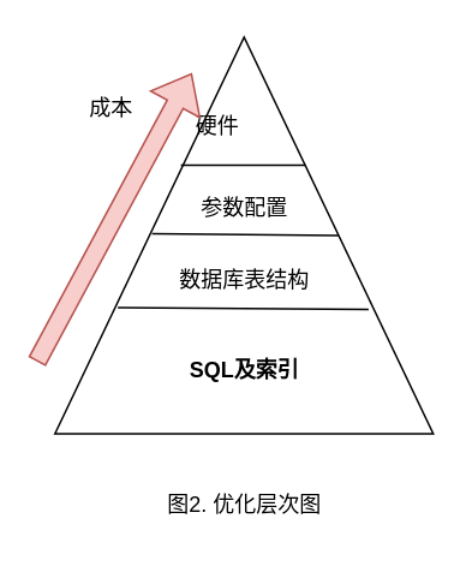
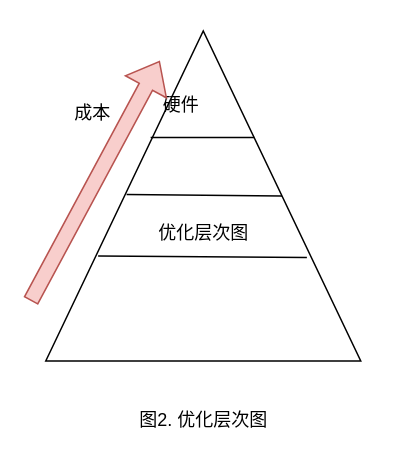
  <mxCell id="0" />
  <mxCell id="1" parent="0" />
  <mxCell id="2" value="" style="triangle;whiteSpace=wrap;html=1;direction=north;" vertex="1" parent="1"><mxGeometry x="30" y="20" width="210" height="220" as="geometry" /></mxCell>
  <mxCell id="3" value="" style="endArrow=none;html=1;rounded=0;entryX=0.677;entryY=0.662;entryDx=0;entryDy=0;entryPerimeter=0;exitX=0.677;exitY=0.333;exitDx=0;exitDy=0;exitPerimeter=0;" edge="1" parent="1" source="2" target="2"><mxGeometry width="50" height="50" relative="1" as="geometry"><mxPoint x="-80" y="170" as="sourcePoint" /><mxPoint x="-30" y="120" as="targetPoint" /></mxGeometry></mxCell>
  <mxCell id="4" value="硬件" style="text;html=1;align=center;verticalAlign=middle;resizable=0;points=[];autosize=1;strokeColor=none;fillColor=none;" vertex="1" parent="1"><mxGeometry x="95" y="55" width="50" height="30" as="geometry" /></mxCell>
  <mxCell id="5" value="" style="endArrow=none;html=1;rounded=0;entryX=0.5;entryY=1;entryDx=0;entryDy=0;exitX=0.677;exitY=0.333;exitDx=0;exitDy=0;exitPerimeter=0;" edge="1" parent="1" target="2"><mxGeometry width="50" height="50" relative="1" as="geometry"><mxPoint x="83.93" y="129.06" as="sourcePoint" /><mxPoint x="153.02" y="129.06" as="targetPoint" /></mxGeometry></mxCell>
- <mxCell id="6" value="参数配置" style="text;html=1;align=center;verticalAlign=middle;resizable=0;points=[];autosize=1;strokeColor=none;fillColor=none;" vertex="1" parent="1"><mxGeometry x="100" y="100" width="70" height="30" as="geometry" /></mxCell>
  <mxCell id="7" value="" style="endArrow=none;html=1;rounded=0;entryX=0.314;entryY=0.829;entryDx=0;entryDy=0;exitX=0.677;exitY=0.333;exitDx=0;exitDy=0;exitPerimeter=0;entryPerimeter=0;" edge="1" parent="1" target="2"><mxGeometry width="50" height="50" relative="1" as="geometry"><mxPoint x="64.93" y="170.06" as="sourcePoint" /><mxPoint x="168.5" y="171" as="targetPoint" /></mxGeometry></mxCell>
- <mxCell id="8" value="数据库表结构" style="text;html=1;align=center;verticalAlign=middle;resizable=0;points=[];autosize=1;strokeColor=none;fillColor=none;" vertex="1" parent="1"><mxGeometry x="85" y="140" width="100" height="30" as="geometry" /></mxCell>
- <mxCell id="9" value="&lt;b&gt;SQL及索引&lt;/b&gt;" style="text;html=1;align=center;verticalAlign=middle;resizable=0;points=[];autosize=1;strokeColor=none;fillColor=none;" vertex="1" parent="1"><mxGeometry x="95" y="190" width="80" height="30" as="geometry" /></mxCell>
+ <mxCell id="8" value="优化层次图" style="text;html=1;align=center;verticalAlign=middle;resizable=0;points=[];autosize=1;strokeColor=none;fillColor=none;" vertex="1" parent="1"><mxGeometry x="85" y="140" width="100" height="30" as="geometry" /></mxCell>
  <mxCell id="10" value="" style="shape=flexArrow;endArrow=classic;html=1;rounded=0;fillColor=#f8cecc;strokeColor=#b85450;" edge="1" parent="1"><mxGeometry width="50" height="50" relative="1" as="geometry"><mxPoint x="20" y="200" as="sourcePoint" /><mxPoint x="106" y="40" as="targetPoint" /></mxGeometry></mxCell>
- <mxCell id="11" value="成本" style="text;html=1;align=center;verticalAlign=middle;resizable=0;points=[];autosize=1;strokeColor=none;fillColor=none;" vertex="1" parent="1"><mxGeometry x="36" y="45" width="50" height="30" as="geometry" /></mxCell>
+ <mxCell id="11" value="成本" style="text;html=1;align=center;verticalAlign=middle;resizable=0;points=[];autosize=1;strokeColor=none;fillColor=none;" vertex="1" parent="1"><mxGeometry x="36" y="60" width="50" height="30" as="geometry" /></mxCell>
  <mxCell id="12" value="图2. 优化层次图" style="text;html=1;align=center;verticalAlign=middle;resizable=0;points=[];autosize=1;strokeColor=none;fillColor=none;" vertex="1" parent="1"><mxGeometry x="80" y="265" width="110" height="30" as="geometry" /></mxCell>
